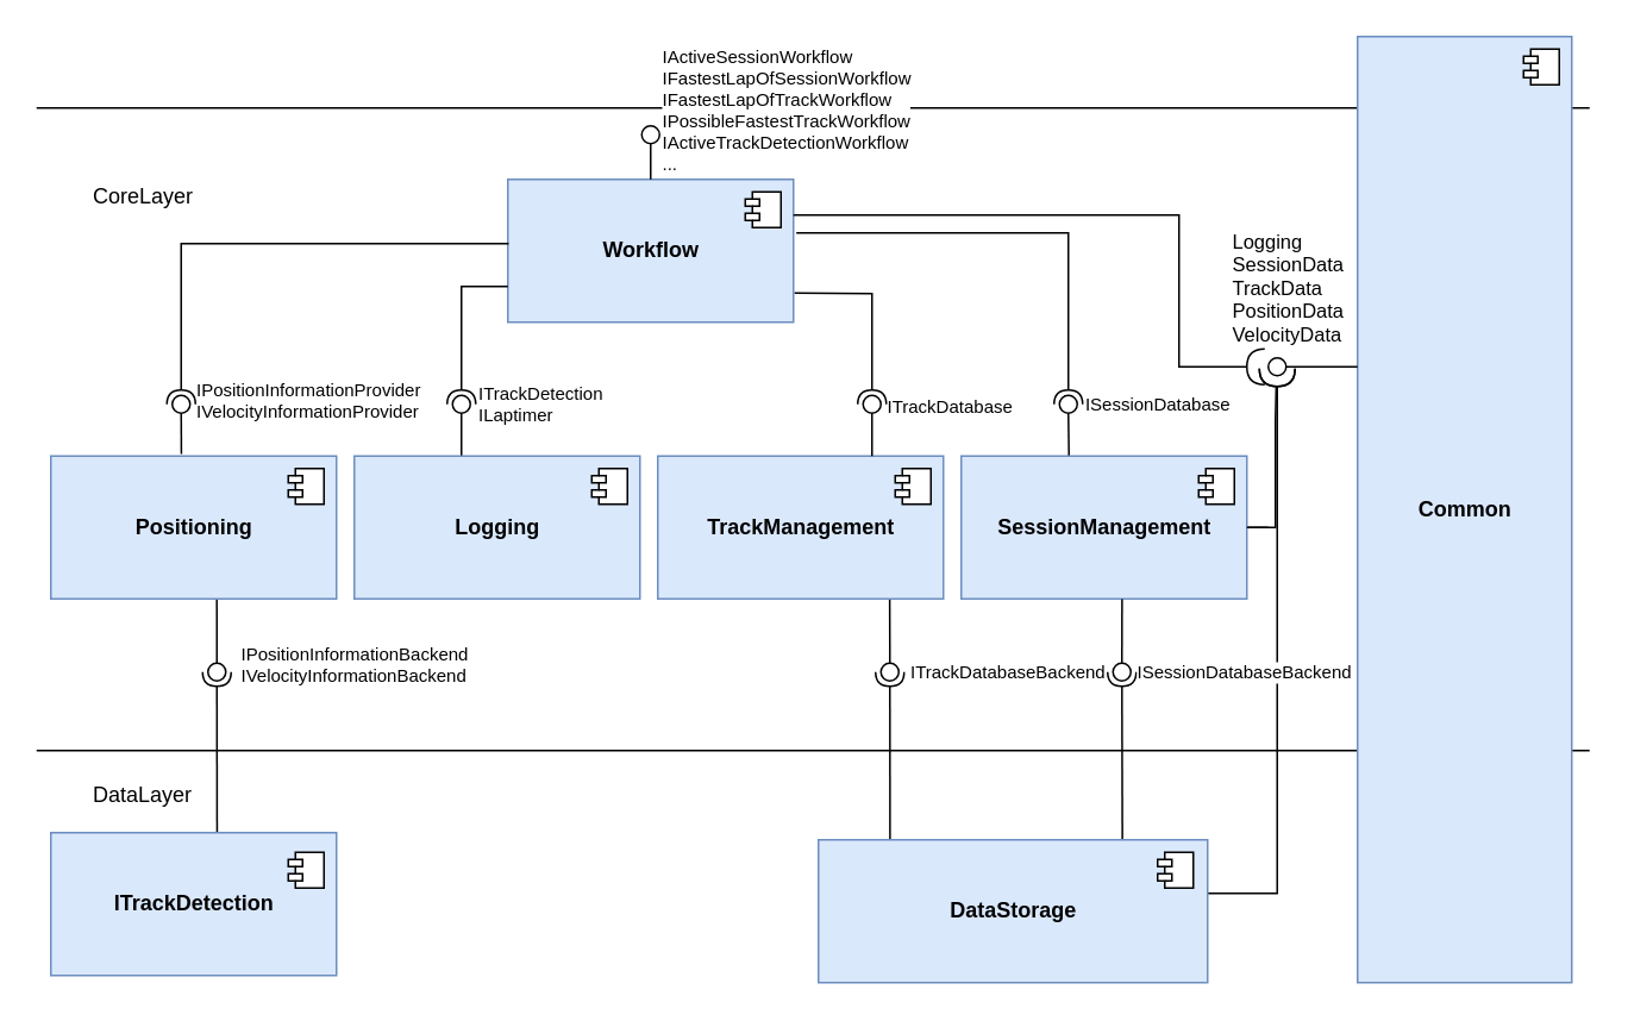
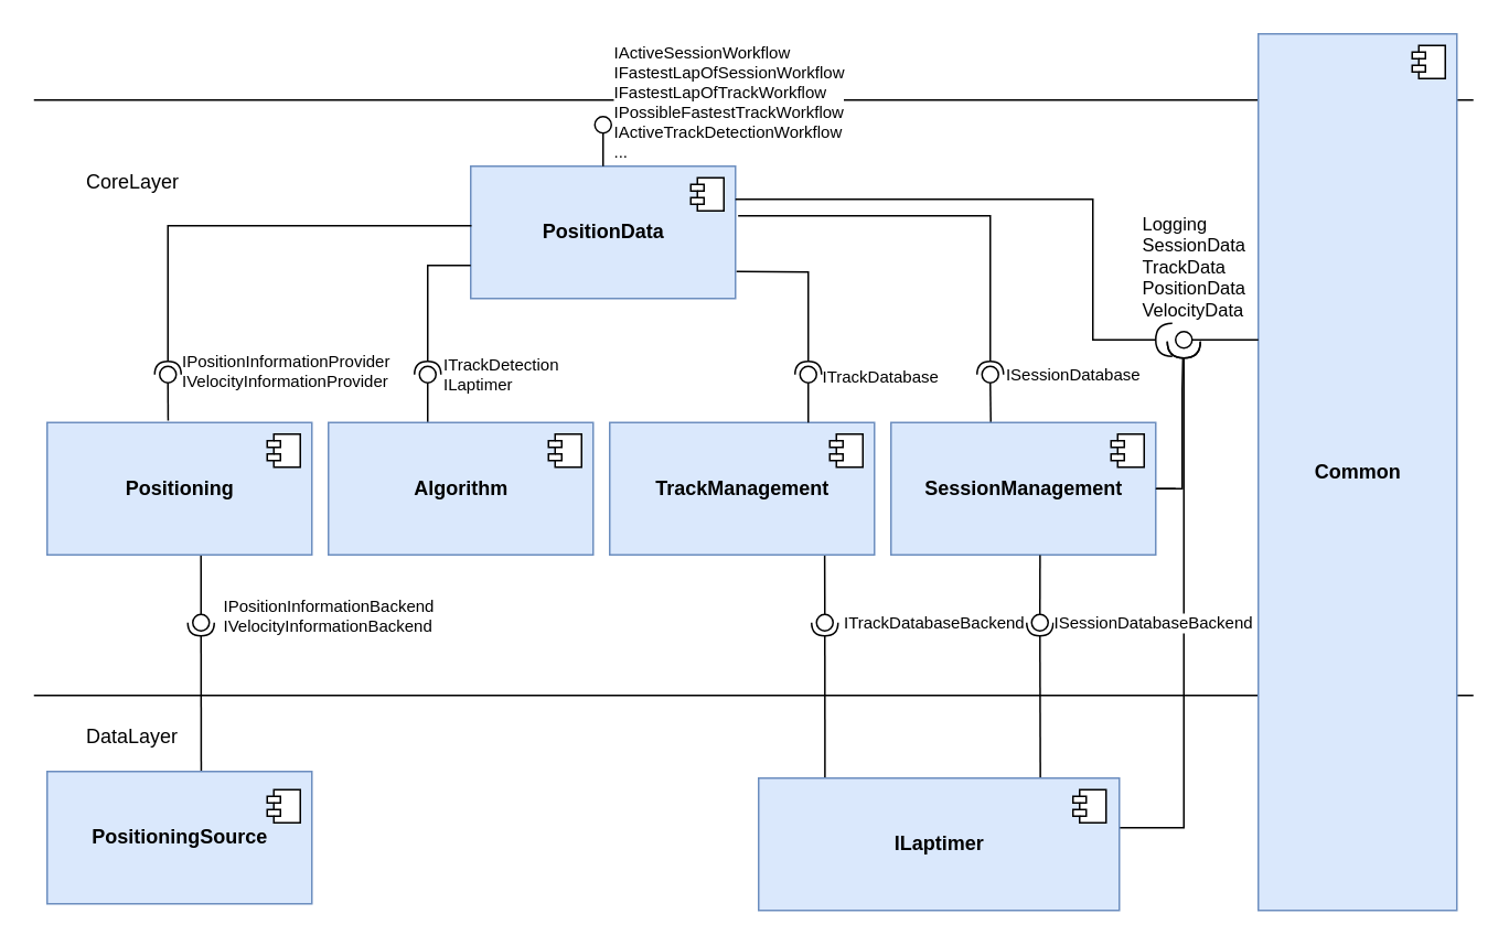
  <mxCell id="0" />
  <mxCell id="1" parent="0" />
  <mxCell id="2" style="edgeStyle=orthogonalEdgeStyle;rounded=0;orthogonalLoop=1;jettySize=auto;html=1;endArrow=none;endFill=0;startArrow=none;" edge="1" parent="1" source="61"><mxGeometry relative="1" as="geometry"><mxPoint x="676" y="500" as="targetPoint" /><Array as="points"><mxPoint x="715" y="500" /><mxPoint x="676" y="500" /></Array></mxGeometry></mxCell>
  <mxCell id="3" value="" style="endArrow=none;html=1;rounded=0;" edge="1" parent="1"><mxGeometry width="50" height="50" relative="1" as="geometry"><mxPoint x="20" y="60" as="sourcePoint" /><mxPoint x="890" y="60" as="targetPoint" /></mxGeometry></mxCell>
  <mxCell id="4" value="" style="rounded=0;orthogonalLoop=1;jettySize=auto;html=1;endArrow=none;endFill=0;sketch=0;sourcePerimeterSpacing=0;targetPerimeterSpacing=0;fontSize=10;exitX=0.377;exitY=-0.002;exitDx=0;exitDy=0;exitPerimeter=0;" parent="1" source="9" target="52" edge="1"><mxGeometry relative="1" as="geometry"><mxPoint x="613" y="215" as="sourcePoint" /></mxGeometry></mxCell>
  <mxCell id="5" value="&lt;div style=&quot;text-align: left&quot;&gt;ISessionDatabase&lt;/div&gt;" style="edgeLabel;html=1;align=center;verticalAlign=middle;resizable=0;points=[];fontSize=10;" parent="4" vertex="1" connectable="0"><mxGeometry x="-0.64" relative="1" as="geometry"><mxPoint x="49" y="-25" as="offset" /></mxGeometry></mxCell>
  <mxCell id="6" value="" style="rounded=0;orthogonalLoop=1;jettySize=auto;html=1;endArrow=none;endFill=0;sketch=0;sourcePerimeterSpacing=0;targetPerimeterSpacing=0;fontSize=10;exitX=0.375;exitY=-0.001;exitDx=0;exitDy=0;exitPerimeter=0;" parent="1" source="18" target="43" edge="1"><mxGeometry relative="1" as="geometry"><mxPoint x="303" y="205" as="sourcePoint" /></mxGeometry></mxCell>
  <mxCell id="7" value="ITrackDetection&lt;br&gt;ILaptimer" style="edgeLabel;html=1;align=left;verticalAlign=middle;resizable=0;points=[];fontSize=10;" parent="6" vertex="1" connectable="0"><mxGeometry x="-0.487" relative="1" as="geometry"><mxPoint x="8" y="-23" as="offset" /></mxGeometry></mxCell>
  <mxCell id="8" style="edgeStyle=orthogonalEdgeStyle;rounded=0;orthogonalLoop=1;jettySize=auto;html=1;exitX=1;exitY=0.5;exitDx=0;exitDy=0;endArrow=none;endFill=0;" edge="1" parent="1" source="9"><mxGeometry relative="1" as="geometry"><mxPoint x="710" y="295" as="targetPoint" /></mxGeometry></mxCell>
  <mxCell id="9" value="&lt;b&gt;SessionManagement&lt;/b&gt;" style="html=1;dropTarget=0;fillColor=#dae8fc;strokeColor=#6c8ebf;" parent="1" vertex="1"><mxGeometry x="538" y="255" width="160" height="80" as="geometry" /></mxCell>
  <mxCell id="10" value="" style="shape=module;jettyWidth=8;jettyHeight=4;" parent="9" vertex="1"><mxGeometry x="1" width="20" height="20" relative="1" as="geometry"><mxPoint x="-27" y="7" as="offset" /></mxGeometry></mxCell>
  <mxCell id="11" value="" style="rounded=0;orthogonalLoop=1;jettySize=auto;html=1;endArrow=none;endFill=0;sketch=0;sourcePerimeterSpacing=0;targetPerimeterSpacing=0;fontSize=8;exitX=0.812;exitY=0.993;exitDx=0;exitDy=0;exitPerimeter=0;" parent="1" source="28" target="30" edge="1"><mxGeometry relative="1" as="geometry"><mxPoint x="478" y="325" as="sourcePoint" /><Array as="points"><mxPoint x="498" y="360" /></Array></mxGeometry></mxCell>
  <mxCell id="12" value="ITrackDatabaseBackend" style="edgeLabel;html=1;align=left;verticalAlign=middle;resizable=0;points=[];fontSize=10;" parent="11" vertex="1" connectable="0"><mxGeometry x="0.039" y="2" relative="1" as="geometry"><mxPoint x="8" y="22" as="offset" /></mxGeometry></mxCell>
  <mxCell id="13" value="" style="rounded=0;orthogonalLoop=1;jettySize=auto;html=1;endArrow=halfCircle;endFill=0;entryX=0.5;entryY=0.5;endSize=6;strokeWidth=1;sketch=0;fontSize=8;exitX=0.582;exitY=0;exitDx=0;exitDy=0;exitPerimeter=0;" parent="1" source="23" target="27" edge="1"><mxGeometry relative="1" as="geometry"><mxPoint x="121" y="412" as="sourcePoint" /></mxGeometry></mxCell>
  <mxCell id="14" value="" style="rounded=0;orthogonalLoop=1;jettySize=auto;html=1;endArrow=halfCircle;endFill=0;entryX=0.5;entryY=0.5;endSize=6;strokeWidth=1;sketch=0;fontSize=8;exitX=0.184;exitY=-0.001;exitDx=0;exitDy=0;exitPerimeter=0;" parent="1" source="21" target="30" edge="1"><mxGeometry relative="1" as="geometry"><mxPoint x="518" y="326" as="sourcePoint" /></mxGeometry></mxCell>
  <mxCell id="15" value="" style="rounded=0;orthogonalLoop=1;jettySize=auto;html=1;endArrow=halfCircle;endFill=0;entryX=0.5;entryY=0.5;endSize=6;strokeWidth=1;sketch=0;fontSize=8;exitX=0.781;exitY=0.006;exitDx=0;exitDy=0;exitPerimeter=0;" parent="1" source="21" target="33" edge="1"><mxGeometry relative="1" as="geometry"><mxPoint x="624.082" y="414.44" as="sourcePoint" /></mxGeometry></mxCell>
  <mxCell id="16" value="CoreLayer" style="text;html=1;strokeColor=none;fillColor=none;align=left;verticalAlign=middle;whiteSpace=wrap;rounded=0;" parent="1" vertex="1"><mxGeometry x="50" y="95" width="110" height="30" as="geometry" /></mxCell>
  <mxCell id="17" value="" style="endArrow=none;html=1;rounded=0;" parent="1" edge="1"><mxGeometry width="50" height="50" relative="1" as="geometry"><mxPoint x="20" y="420" as="sourcePoint" /><mxPoint x="890" y="420" as="targetPoint" /></mxGeometry></mxCell>
- <mxCell id="18" value="&lt;b&gt;Logging&lt;/b&gt;" style="html=1;dropTarget=0;fillColor=#dae8fc;strokeColor=#6c8ebf;" parent="1" vertex="1"><mxGeometry x="198" y="255" width="160" height="80" as="geometry" /></mxCell>
+ <mxCell id="18" value="&lt;b&gt;Algorithm&lt;/b&gt;" style="html=1;dropTarget=0;fillColor=#dae8fc;strokeColor=#6c8ebf;" parent="1" vertex="1"><mxGeometry x="198" y="255" width="160" height="80" as="geometry" /></mxCell>
  <mxCell id="19" value="" style="shape=module;jettyWidth=8;jettyHeight=4;" parent="18" vertex="1"><mxGeometry x="1" width="20" height="20" relative="1" as="geometry"><mxPoint x="-27" y="7" as="offset" /></mxGeometry></mxCell>
  <mxCell id="20" value="DataLayer" style="text;html=1;strokeColor=none;fillColor=none;align=left;verticalAlign=middle;whiteSpace=wrap;rounded=0;" parent="1" vertex="1"><mxGeometry x="50" y="430" width="110" height="30" as="geometry" /></mxCell>
- <mxCell id="21" value="&lt;b&gt;DataStorage&lt;/b&gt;" style="html=1;dropTarget=0;fillColor=#dae8fc;strokeColor=#6c8ebf;" parent="1" vertex="1"><mxGeometry x="458" y="470" width="218" height="80" as="geometry" /></mxCell>
+ <mxCell id="21" value="&lt;b&gt;ILaptimer&lt;/b&gt;" style="html=1;dropTarget=0;fillColor=#dae8fc;strokeColor=#6c8ebf;" parent="1" vertex="1"><mxGeometry x="458" y="470" width="218" height="80" as="geometry" /></mxCell>
  <mxCell id="22" value="" style="shape=module;jettyWidth=8;jettyHeight=4;" parent="21" vertex="1"><mxGeometry x="1" width="20" height="20" relative="1" as="geometry"><mxPoint x="-28" y="7" as="offset" /></mxGeometry></mxCell>
- <mxCell id="23" value="&lt;b&gt;ITrackDetection&lt;/b&gt;" style="html=1;dropTarget=0;fillColor=#dae8fc;strokeColor=#6c8ebf;" parent="1" vertex="1"><mxGeometry x="28" y="466" width="160" height="80" as="geometry" /></mxCell>
+ <mxCell id="23" value="&lt;b&gt;PositioningSource&lt;/b&gt;" style="html=1;dropTarget=0;fillColor=#dae8fc;strokeColor=#6c8ebf;" parent="1" vertex="1"><mxGeometry x="28" y="466" width="160" height="80" as="geometry" /></mxCell>
  <mxCell id="24" value="" style="shape=module;jettyWidth=8;jettyHeight=4;" parent="23" vertex="1"><mxGeometry x="1" width="20" height="20" relative="1" as="geometry"><mxPoint x="-27" y="11" as="offset" /></mxGeometry></mxCell>
  <mxCell id="25" value="" style="rounded=0;orthogonalLoop=1;jettySize=auto;html=1;endArrow=none;endFill=0;sketch=0;sourcePerimeterSpacing=0;targetPerimeterSpacing=0;fontSize=8;exitX=0.581;exitY=1.001;exitDx=0;exitDy=0;exitPerimeter=0;" parent="1" source="31" target="27" edge="1"><mxGeometry relative="1" as="geometry"><mxPoint x="121" y="340" as="sourcePoint" /><Array as="points"><mxPoint x="121" y="347" /></Array></mxGeometry></mxCell>
  <mxCell id="26" value="IPositionInformationBackend&lt;br&gt;&lt;span&gt;IVelocityInformationBackend&lt;br&gt;&lt;/span&gt;" style="edgeLabel;html=1;align=left;verticalAlign=middle;resizable=0;points=[];fontSize=10;" parent="25" vertex="1" connectable="0"><mxGeometry x="0.76" relative="1" as="geometry"><mxPoint x="12" y="4" as="offset" /></mxGeometry></mxCell>
  <mxCell id="27" value="" style="ellipse;whiteSpace=wrap;html=1;align=center;aspect=fixed;resizable=0;points=[];outlineConnect=0;sketch=0;fontSize=8;" parent="1" vertex="1"><mxGeometry x="116" y="371" width="10" height="10" as="geometry" /></mxCell>
  <mxCell id="28" value="&lt;b&gt;TrackManagement&lt;/b&gt;" style="html=1;dropTarget=0;fillColor=#dae8fc;strokeColor=#6c8ebf;" parent="1" vertex="1"><mxGeometry x="368" y="255" width="160" height="80" as="geometry" /></mxCell>
  <mxCell id="29" value="" style="shape=module;jettyWidth=8;jettyHeight=4;" parent="28" vertex="1"><mxGeometry x="1" width="20" height="20" relative="1" as="geometry"><mxPoint x="-27" y="7" as="offset" /></mxGeometry></mxCell>
  <mxCell id="30" value="" style="ellipse;whiteSpace=wrap;html=1;align=center;aspect=fixed;resizable=0;points=[];outlineConnect=0;sketch=0;fontSize=8;" parent="1" vertex="1"><mxGeometry x="493" y="371" width="10" height="10" as="geometry" /></mxCell>
  <mxCell id="31" value="&lt;b&gt;Positioning&lt;/b&gt;" style="html=1;dropTarget=0;fillColor=#dae8fc;strokeColor=#6c8ebf;" parent="1" vertex="1"><mxGeometry x="28" y="255" width="160" height="80" as="geometry" /></mxCell>
  <mxCell id="32" value="" style="shape=module;jettyWidth=8;jettyHeight=4;" parent="31" vertex="1"><mxGeometry x="1" width="20" height="20" relative="1" as="geometry"><mxPoint x="-27" y="7" as="offset" /></mxGeometry></mxCell>
  <mxCell id="33" value="" style="ellipse;whiteSpace=wrap;html=1;align=center;aspect=fixed;resizable=0;points=[];outlineConnect=0;sketch=0;fontSize=8;" parent="1" vertex="1"><mxGeometry x="623" y="371" width="10" height="10" as="geometry" /></mxCell>
  <mxCell id="34" value="" style="rounded=0;orthogonalLoop=1;jettySize=auto;html=1;endArrow=none;endFill=0;sketch=0;sourcePerimeterSpacing=0;fontSize=8;exitX=0.563;exitY=1.003;exitDx=0;exitDy=0;exitPerimeter=0;" parent="1" source="9" target="33" edge="1"><mxGeometry relative="1" as="geometry"><mxPoint x="643" y="355" as="sourcePoint" /><mxPoint x="623.92" y="355" as="targetPoint" /><Array as="points" /></mxGeometry></mxCell>
  <mxCell id="35" value="ISessionDatabaseBackend" style="edgeLabel;html=1;align=left;verticalAlign=middle;resizable=0;points=[];fontSize=10;" parent="34" vertex="1" connectable="0"><mxGeometry x="-0.288" relative="1" as="geometry"><mxPoint x="7" y="27" as="offset" /></mxGeometry></mxCell>
- <mxCell id="36" value="&lt;b&gt;Workflow&lt;/b&gt;" style="html=1;dropTarget=0;fillColor=#dae8fc;strokeColor=#6c8ebf;" parent="1" vertex="1"><mxGeometry x="284" y="100" width="160" height="80" as="geometry" /></mxCell>
+ <mxCell id="36" value="&lt;b&gt;PositionData&lt;/b&gt;" style="html=1;dropTarget=0;fillColor=#dae8fc;strokeColor=#6c8ebf;" parent="1" vertex="1"><mxGeometry x="284" y="100" width="160" height="80" as="geometry" /></mxCell>
  <mxCell id="37" value="" style="shape=module;jettyWidth=8;jettyHeight=4;" parent="36" vertex="1"><mxGeometry x="1" width="20" height="20" relative="1" as="geometry"><mxPoint x="-27" y="7" as="offset" /></mxGeometry></mxCell>
  <mxCell id="38" value="" style="rounded=0;orthogonalLoop=1;jettySize=auto;html=1;endArrow=none;endFill=0;sketch=0;sourcePerimeterSpacing=0;targetPerimeterSpacing=0;fontSize=10;exitX=0.457;exitY=-0.014;exitDx=0;exitDy=0;exitPerimeter=0;" parent="1" source="31" target="41" edge="1"><mxGeometry relative="1" as="geometry"><mxPoint x="106" y="215" as="sourcePoint" /></mxGeometry></mxCell>
  <mxCell id="39" value="IPositionInformationProvider&lt;br&gt;IVelocityInformationProvider" style="edgeLabel;html=1;align=left;verticalAlign=middle;resizable=0;points=[];fontSize=10;" parent="38" vertex="1" connectable="0"><mxGeometry x="-0.292" relative="1" as="geometry"><mxPoint x="7" y="-22" as="offset" /></mxGeometry></mxCell>
  <mxCell id="40" value="" style="rounded=0;orthogonalLoop=1;jettySize=auto;html=1;endArrow=halfCircle;endFill=0;entryX=0.5;entryY=0.5;endSize=6;strokeWidth=1;sketch=0;fontSize=10;exitX=0.003;exitY=0.451;exitDx=0;exitDy=0;exitPerimeter=0;" parent="1" source="36" target="41" edge="1"><mxGeometry relative="1" as="geometry"><mxPoint x="146" y="215" as="sourcePoint" /><Array as="points"><mxPoint x="101" y="136" /></Array></mxGeometry></mxCell>
  <mxCell id="41" value="" style="ellipse;whiteSpace=wrap;html=1;align=center;aspect=fixed;resizable=0;points=[];outlineConnect=0;sketch=0;fontSize=10;" parent="1" vertex="1"><mxGeometry x="96" y="221" width="10" height="10" as="geometry" /></mxCell>
  <mxCell id="42" value="" style="rounded=0;orthogonalLoop=1;jettySize=auto;html=1;endArrow=halfCircle;endFill=0;entryX=0.5;entryY=0.5;endSize=6;strokeWidth=1;sketch=0;fontSize=10;exitX=0;exitY=0.75;exitDx=0;exitDy=0;" parent="1" source="36" target="43" edge="1"><mxGeometry relative="1" as="geometry"><mxPoint x="343" y="205" as="sourcePoint" /><Array as="points"><mxPoint x="258" y="160" /></Array></mxGeometry></mxCell>
  <mxCell id="43" value="" style="ellipse;whiteSpace=wrap;html=1;align=center;aspect=fixed;resizable=0;points=[];outlineConnect=0;sketch=0;fontSize=10;" parent="1" vertex="1"><mxGeometry x="253" y="221" width="10" height="10" as="geometry" /></mxCell>
  <mxCell id="44" value="" style="rounded=0;orthogonalLoop=1;jettySize=auto;html=1;endArrow=none;endFill=0;sketch=0;sourcePerimeterSpacing=0;targetPerimeterSpacing=0;fontSize=10;exitX=0.5;exitY=0;exitDx=0;exitDy=0;" parent="1" source="36" target="46" edge="1"><mxGeometry relative="1" as="geometry"><mxPoint x="414" y="75" as="sourcePoint" /></mxGeometry></mxCell>
  <mxCell id="45" value="IActiveSessionWorkflow&lt;br&gt;&lt;div&gt;IFastestLapOfSessionWorkflow&lt;/div&gt;&lt;div&gt;IFastestLapOfTrackWorkflow&lt;/div&gt;&lt;div&gt;IPossibleFastestTrackWorkflow&lt;/div&gt;&lt;div&gt;IActiveTrackDetectionWorkflow&lt;/div&gt;&lt;div&gt;...&lt;/div&gt;" style="edgeLabel;html=1;align=left;verticalAlign=middle;resizable=0;points=[];fontSize=10;" parent="44" vertex="1" connectable="0"><mxGeometry x="-0.482" relative="1" as="geometry"><mxPoint x="5" y="-35" as="offset" /></mxGeometry></mxCell>
  <mxCell id="46" value="" style="ellipse;whiteSpace=wrap;html=1;align=center;aspect=fixed;resizable=0;points=[];outlineConnect=0;sketch=0;fontSize=10;" parent="1" vertex="1"><mxGeometry x="359" y="70" width="10" height="10" as="geometry" /></mxCell>
  <mxCell id="47" value="" style="rounded=0;orthogonalLoop=1;jettySize=auto;html=1;endArrow=none;endFill=0;sketch=0;sourcePerimeterSpacing=0;targetPerimeterSpacing=0;fontSize=10;exitX=0.75;exitY=0;exitDx=0;exitDy=0;" parent="1" source="28" target="50" edge="1"><mxGeometry relative="1" as="geometry"><mxPoint x="488" y="195" as="sourcePoint" /></mxGeometry></mxCell>
  <mxCell id="48" value="ITrackDatabase" style="edgeLabel;html=1;align=left;verticalAlign=middle;resizable=0;points=[];fontSize=10;" parent="47" vertex="1" connectable="0"><mxGeometry x="-0.417" y="1" relative="1" as="geometry"><mxPoint x="8" y="-22" as="offset" /></mxGeometry></mxCell>
  <mxCell id="49" value="" style="rounded=0;orthogonalLoop=1;jettySize=auto;html=1;endArrow=halfCircle;endFill=0;entryX=0.5;entryY=0.5;endSize=6;strokeWidth=1;sketch=0;fontSize=10;exitX=1.004;exitY=0.796;exitDx=0;exitDy=0;exitPerimeter=0;" parent="1" source="36" target="50" edge="1"><mxGeometry relative="1" as="geometry"><mxPoint x="528" y="195" as="sourcePoint" /><Array as="points"><mxPoint x="488" y="164" /></Array></mxGeometry></mxCell>
  <mxCell id="50" value="" style="ellipse;whiteSpace=wrap;html=1;align=center;aspect=fixed;resizable=0;points=[];outlineConnect=0;sketch=0;fontSize=10;" parent="1" vertex="1"><mxGeometry x="483" y="221" width="10" height="10" as="geometry" /></mxCell>
  <mxCell id="51" value="" style="rounded=0;orthogonalLoop=1;jettySize=auto;html=1;endArrow=halfCircle;endFill=0;entryX=0.5;entryY=0.5;endSize=6;strokeWidth=1;sketch=0;fontSize=10;exitX=1.01;exitY=0.375;exitDx=0;exitDy=0;exitPerimeter=0;" parent="1" source="36" target="52" edge="1"><mxGeometry relative="1" as="geometry"><mxPoint x="653" y="215" as="sourcePoint" /><Array as="points"><mxPoint x="598" y="130" /></Array></mxGeometry></mxCell>
  <mxCell id="52" value="" style="ellipse;whiteSpace=wrap;html=1;align=center;aspect=fixed;resizable=0;points=[];outlineConnect=0;sketch=0;fontSize=10;" parent="1" vertex="1"><mxGeometry x="593" y="221" width="10" height="10" as="geometry" /></mxCell>
  <mxCell id="53" value="&lt;b&gt;Common&lt;/b&gt;" style="html=1;dropTarget=0;fillColor=#dae8fc;strokeColor=#6c8ebf;" vertex="1" parent="1"><mxGeometry x="760" y="20" width="120" height="530" as="geometry" /></mxCell>
  <mxCell id="54" value="" style="shape=module;jettyWidth=8;jettyHeight=4;" vertex="1" parent="53"><mxGeometry x="1" width="20" height="20" relative="1" as="geometry"><mxPoint x="-27" y="7" as="offset" /></mxGeometry></mxCell>
  <mxCell id="55" value="" style="rounded=0;orthogonalLoop=1;jettySize=auto;html=1;endArrow=none;endFill=0;sketch=0;sourcePerimeterSpacing=0;targetPerimeterSpacing=0;" edge="1" target="57" parent="1"><mxGeometry relative="1" as="geometry"><mxPoint x="760" y="205" as="sourcePoint" /></mxGeometry></mxCell>
  <mxCell id="56" value="&lt;div style=&quot;text-align: left&quot;&gt;Logging&lt;/div&gt;&lt;div style=&quot;text-align: left&quot;&gt;SessionData&lt;/div&gt;&lt;div style=&quot;text-align: left&quot;&gt;TrackData&lt;/div&gt;&lt;div style=&quot;text-align: left&quot;&gt;PositionData&lt;/div&gt;&lt;div style=&quot;text-align: left&quot;&gt;VelocityData&lt;/div&gt;" style="edgeLabel;html=1;align=center;verticalAlign=middle;resizable=0;points=[];" vertex="1" connectable="0" parent="55"><mxGeometry x="-0.42" relative="1" as="geometry"><mxPoint x="-28" y="-45" as="offset" /></mxGeometry></mxCell>
  <mxCell id="57" value="" style="ellipse;whiteSpace=wrap;html=1;align=center;aspect=fixed;resizable=0;points=[];outlineConnect=0;sketch=0;" vertex="1" parent="1"><mxGeometry x="710" y="200" width="10" height="10" as="geometry" /></mxCell>
  <mxCell id="58" value="" style="shape=requiredInterface;html=1;verticalLabelPosition=bottom;sketch=0;rotation=90;" vertex="1" parent="1"><mxGeometry x="710" y="201" width="10" height="20" as="geometry" /></mxCell>
  <mxCell id="59" style="edgeStyle=orthogonalEdgeStyle;rounded=0;orthogonalLoop=1;jettySize=auto;html=1;entryX=1;entryY=0.25;entryDx=0;entryDy=0;endArrow=none;endFill=0;" edge="1" parent="1" source="60" target="36"><mxGeometry relative="1" as="geometry"><Array as="points"><mxPoint x="660" y="205" /><mxPoint x="660" y="120" /></Array></mxGeometry></mxCell>
  <mxCell id="60" value="" style="shape=requiredInterface;html=1;verticalLabelPosition=bottom;sketch=0;rotation=-180;" vertex="1" parent="1"><mxGeometry x="698" y="195" width="10" height="20" as="geometry" /></mxCell>
  <mxCell id="61" value="" style="shape=requiredInterface;html=1;verticalLabelPosition=bottom;sketch=0;rotation=90;" vertex="1" parent="1"><mxGeometry x="710" y="201" width="10" height="20" as="geometry" /></mxCell>
  <mxCell id="62" value="" style="edgeStyle=orthogonalEdgeStyle;rounded=0;orthogonalLoop=1;jettySize=auto;html=1;entryX=1.002;entryY=0.529;entryDx=0;entryDy=0;entryPerimeter=0;endArrow=none;endFill=0;exitX=1;exitY=0.5;exitDx=0;exitDy=0;" edge="1" parent="1" source="9" target="61"><mxGeometry relative="1" as="geometry"><mxPoint x="676.436" y="512.32" as="targetPoint" /><mxPoint x="715" y="216" as="sourcePoint" /><Array as="points"><mxPoint x="714" y="295" /><mxPoint x="714" y="235" /><mxPoint x="714" y="235" /></Array></mxGeometry></mxCell>
